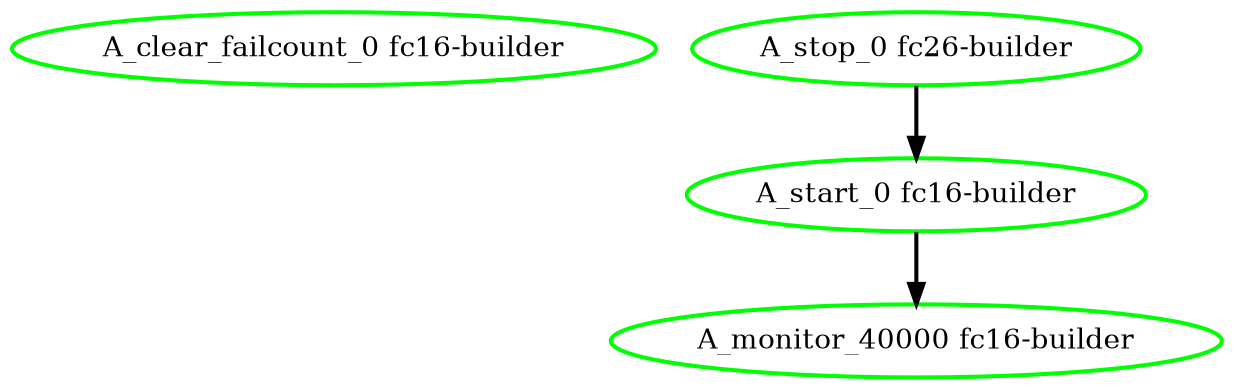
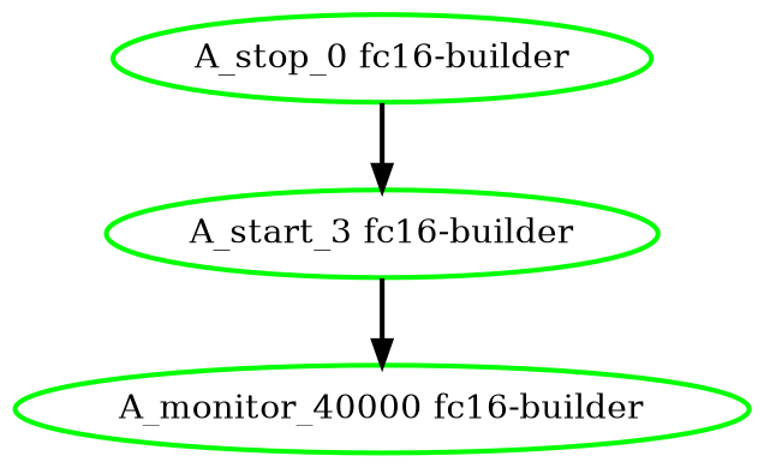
  digraph {
    node [color=green fontcolor=black style=bold]
    edge [style=bold]
-   "A_clear_failcount_0 fc16-builder"
    n2 [label="A_monitor_40000 fc16-builder"]
-   "A_start_0 fc16-builder"
-   "A_stop_0 fc16-builder" [label="A_stop_0 fc26-builder"]
+   "A_start_0 fc16-builder" [label="A_start_3 fc16-builder"]
+   "A_stop_0 fc16-builder"
    "A_start_0 fc16-builder" -> n2
    "A_stop_0 fc16-builder" -> "A_start_0 fc16-builder"
  }
